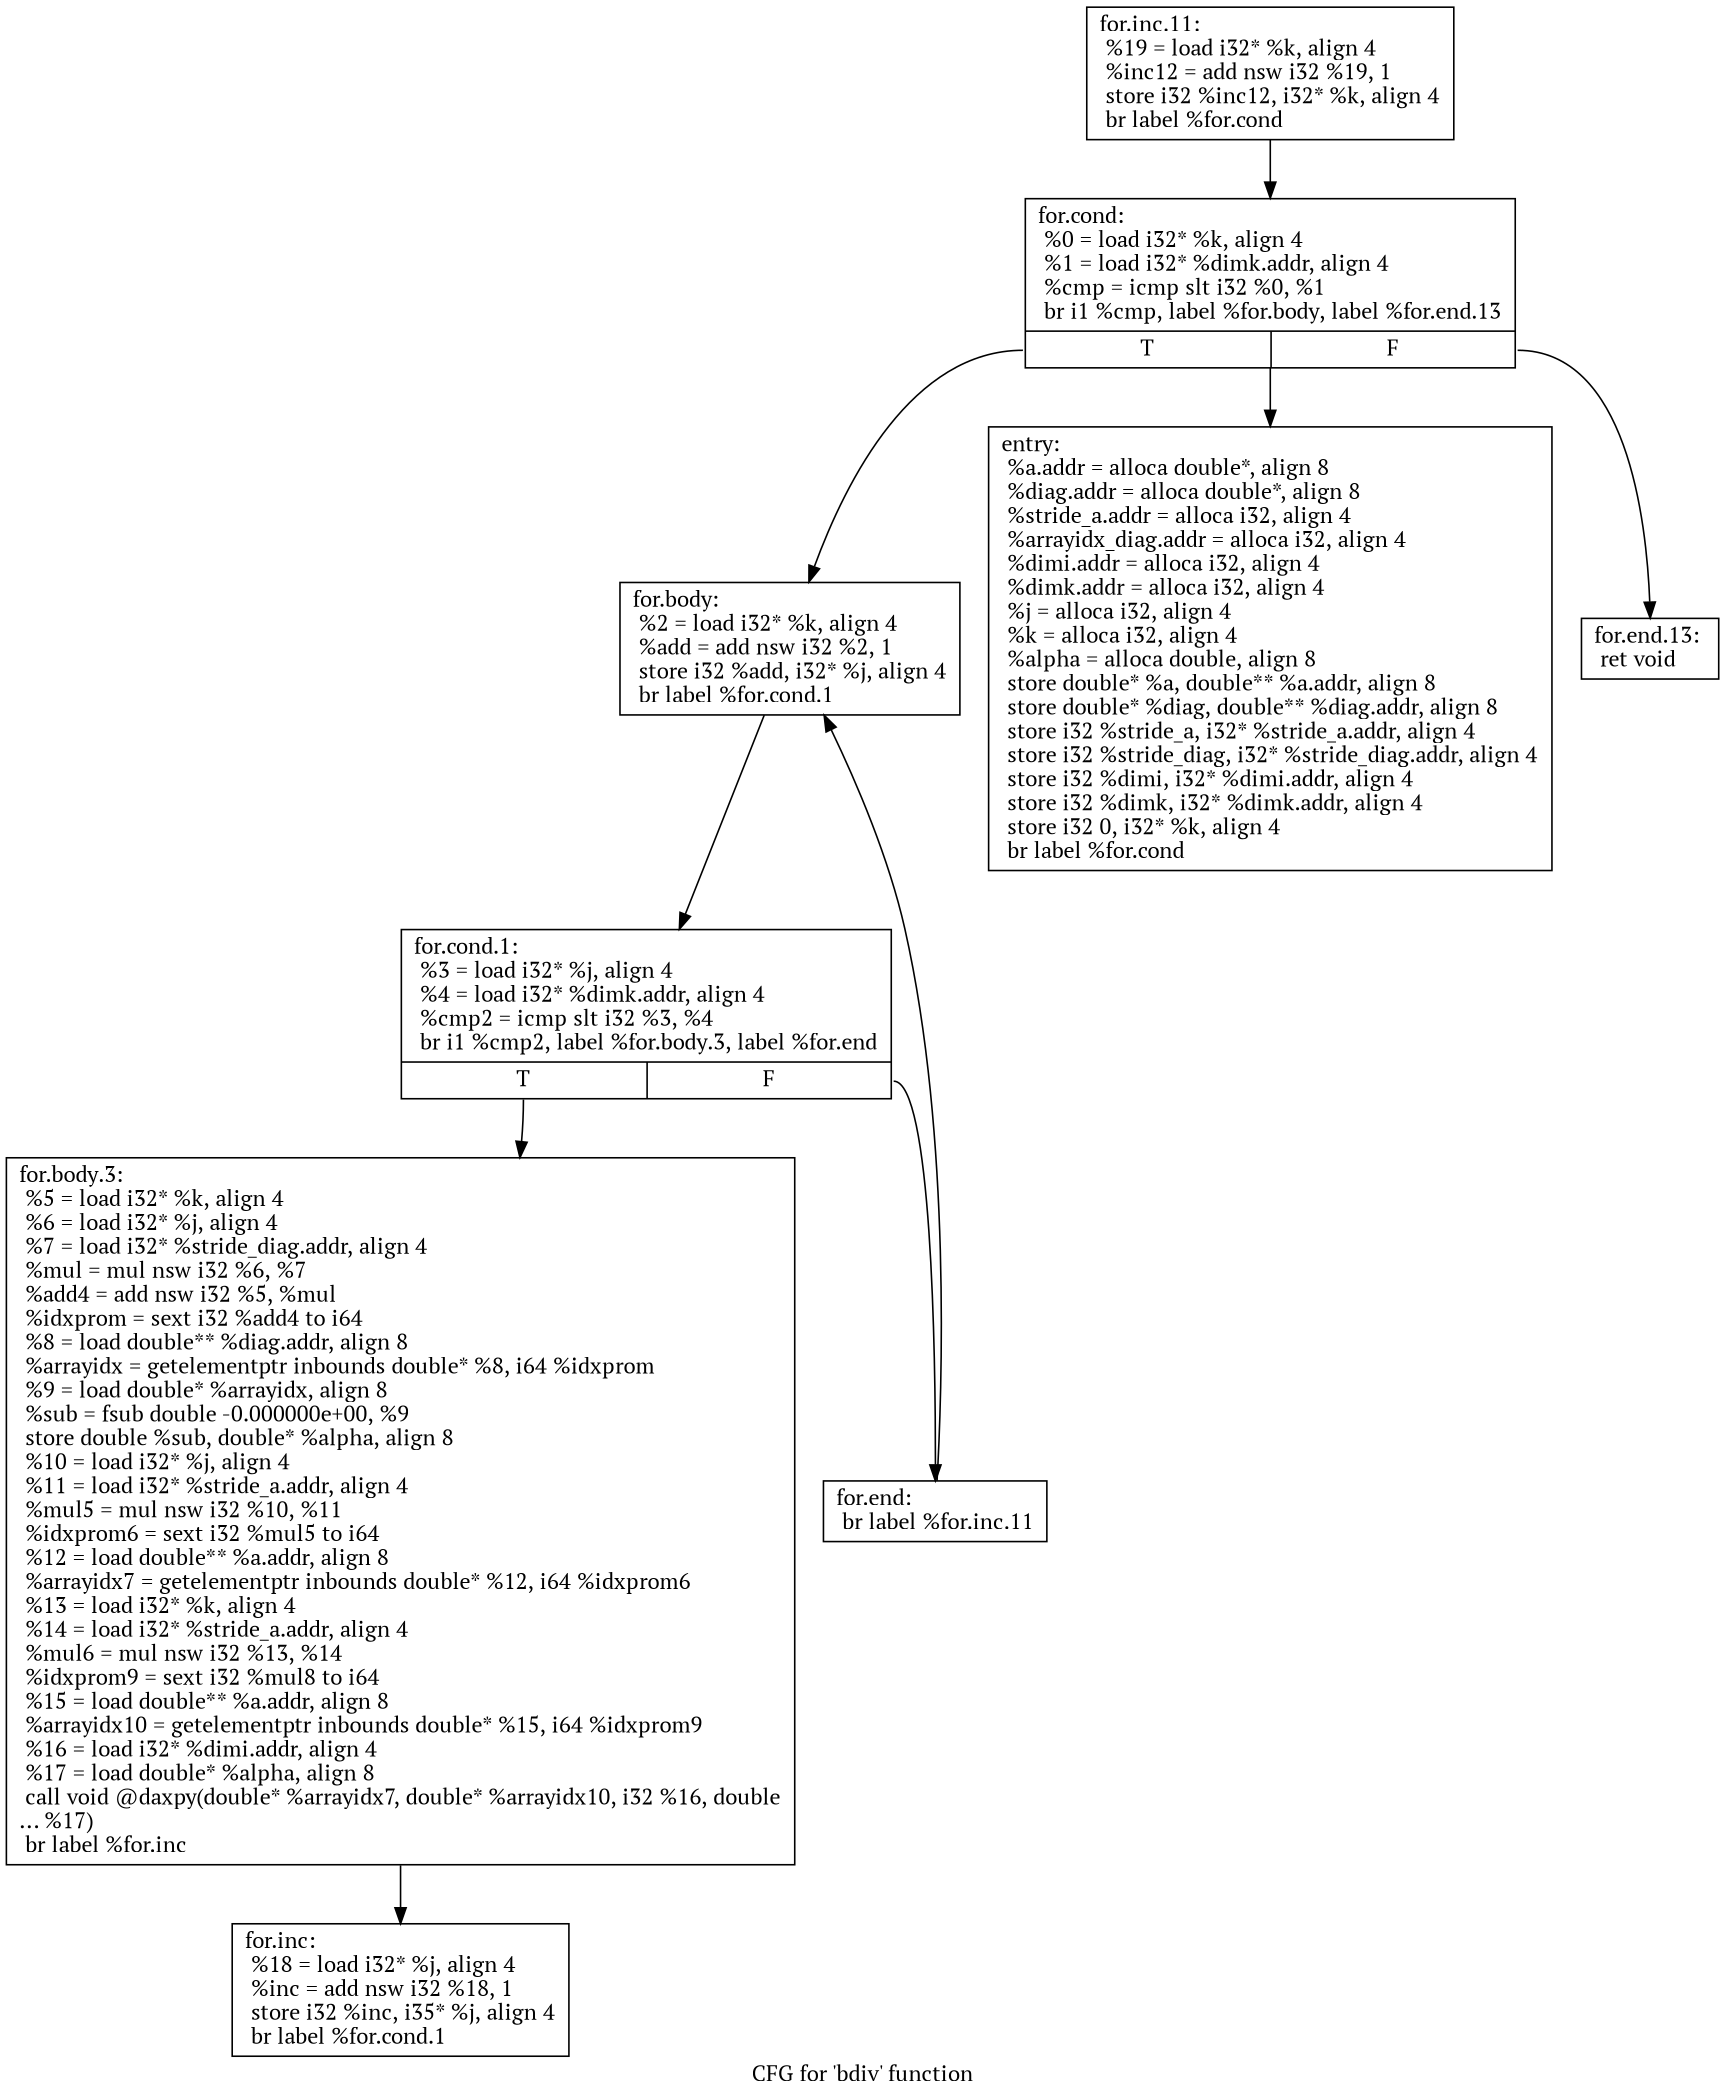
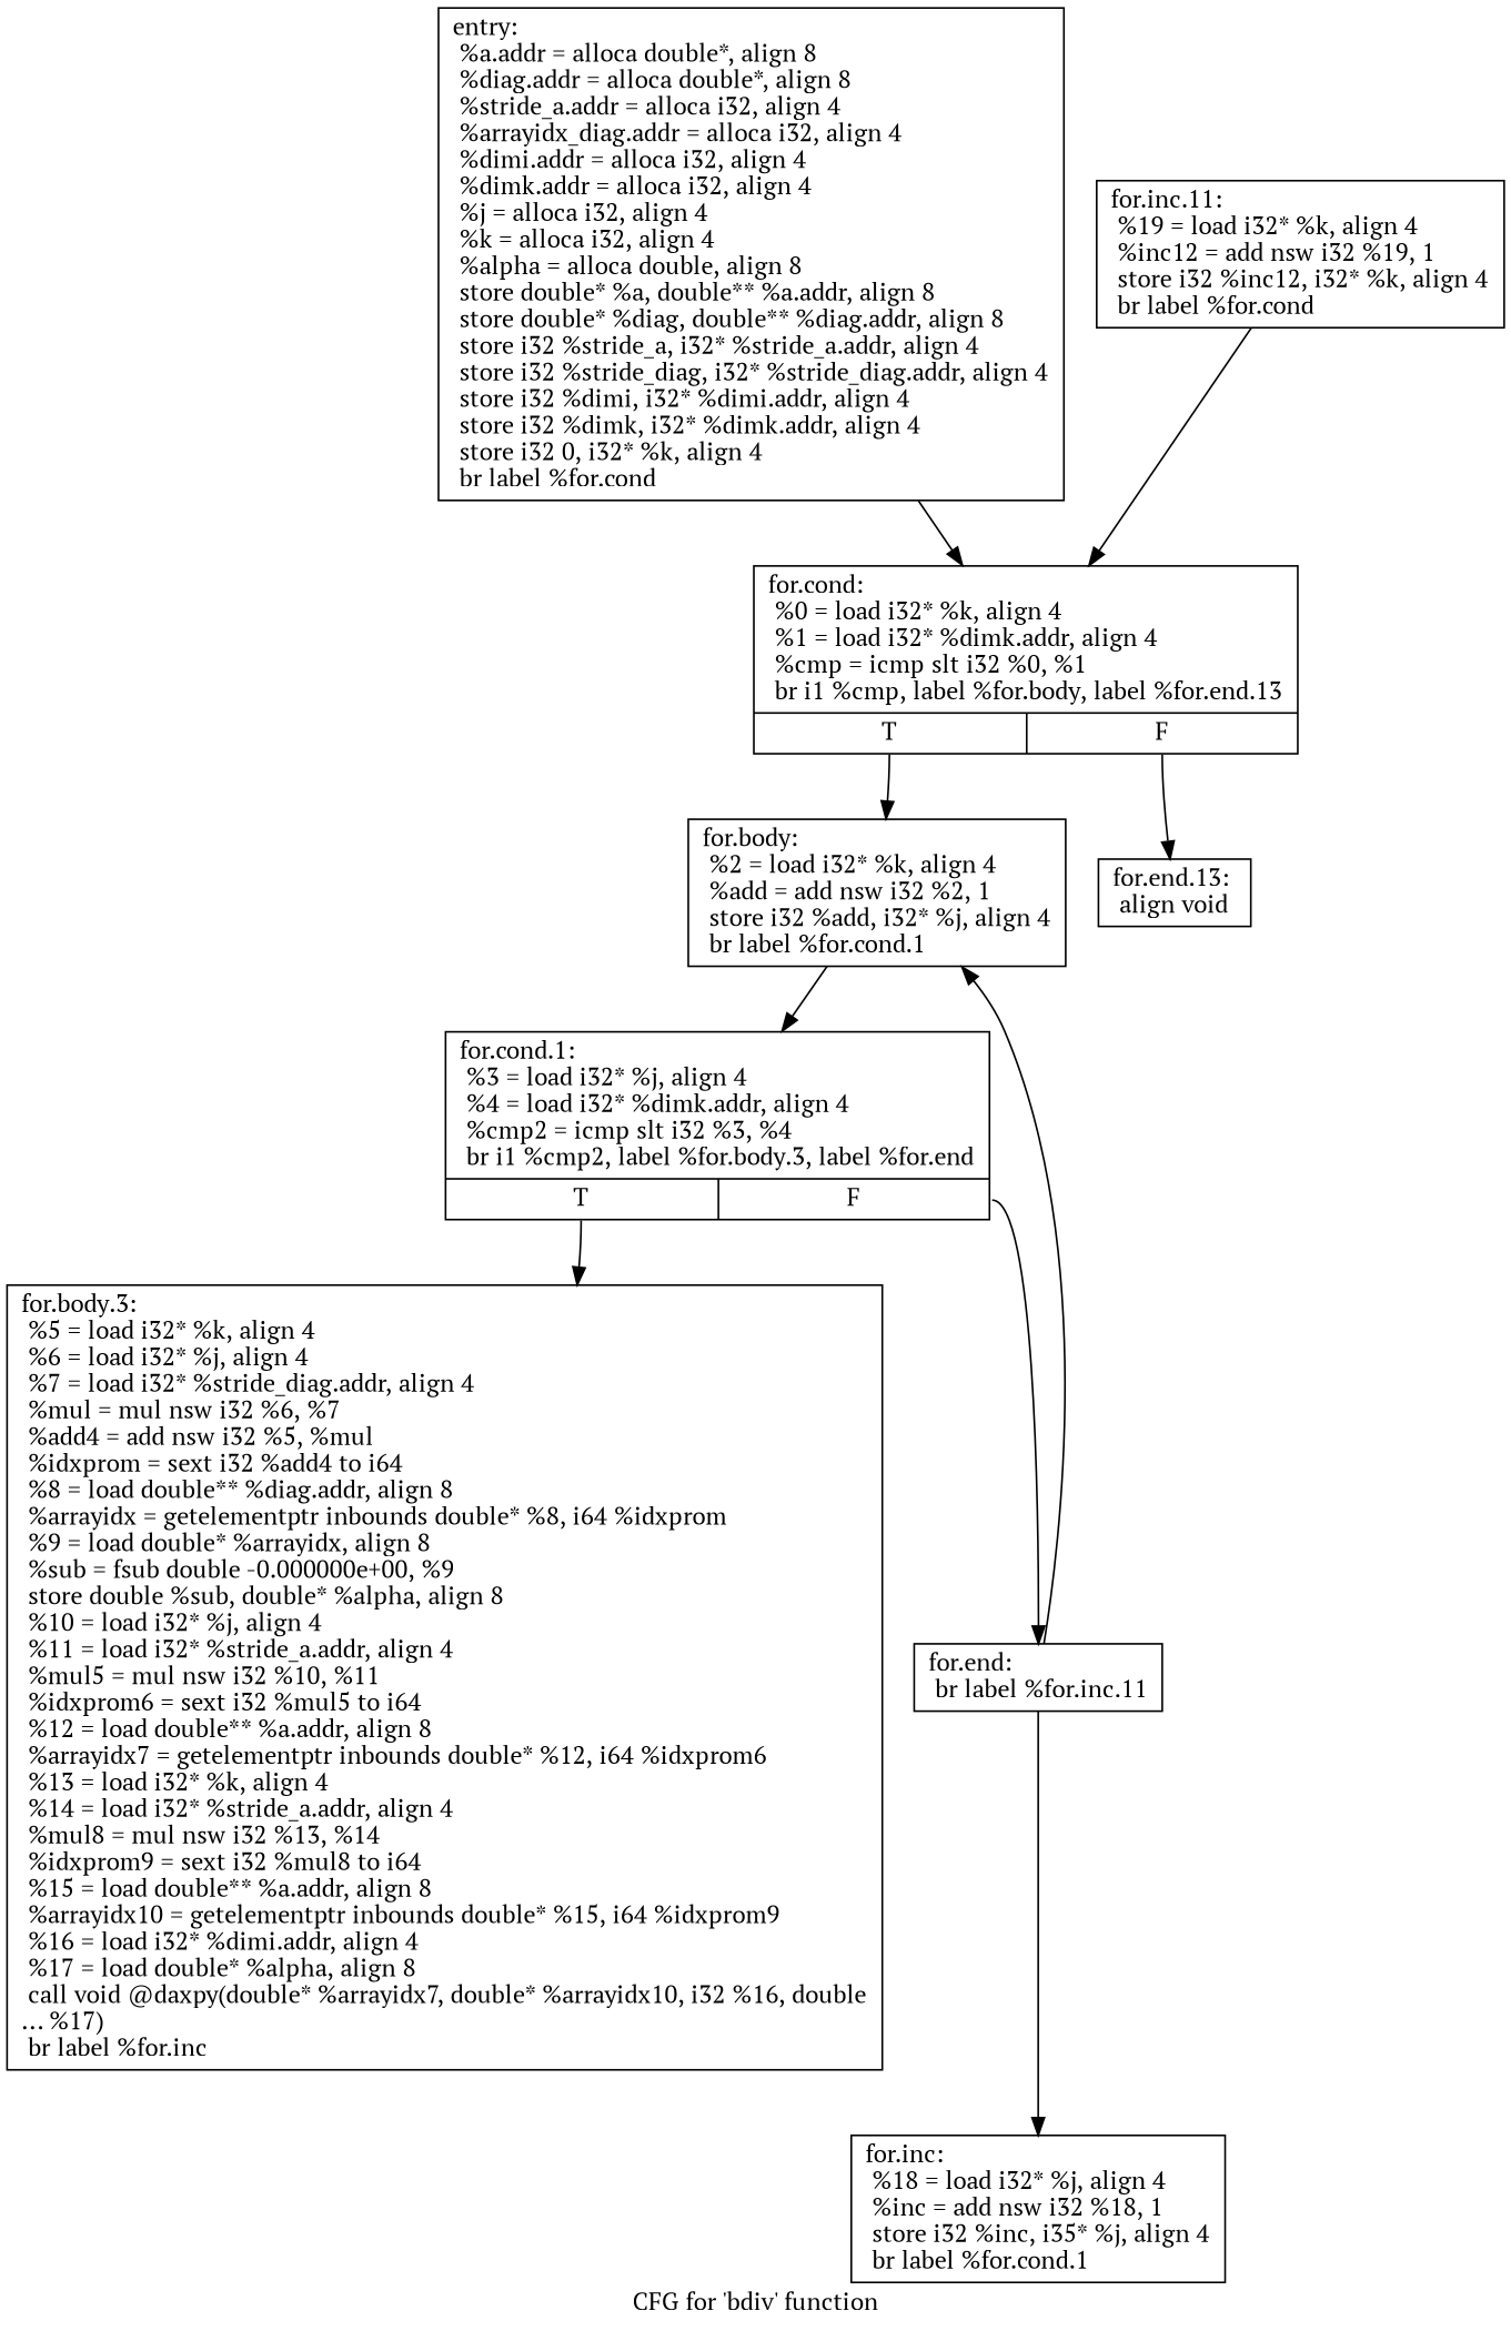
  digraph {
    fontname="PT Serif"
    label="CFG for 'bdiv' function"
    node [fontname="PT Serif" shape=record]
    edge [fontname="PT Serif"]
    n1 [label="{entry:\l  %a.addr = alloca double*, align 8\l  %diag.addr = alloca double*, align 8\l  %stride_a.addr = alloca i32, align 4\l  %arrayidx_diag.addr = alloca i32, align 4\l  %dimi.addr = alloca i32, align 4\l  %dimk.addr = alloca i32, align 4\l  %j = alloca i32, align 4\l  %k = alloca i32, align 4\l  %alpha = alloca double, align 8\l  store double* %a, double** %a.addr, align 8\l  store double* %diag, double** %diag.addr, align 8\l  store i32 %stride_a, i32* %stride_a.addr, align 4\l  store i32 %stride_diag, i32* %stride_diag.addr, align 4\l  store i32 %dimi, i32* %dimi.addr, align 4\l  store i32 %dimk, i32* %dimk.addr, align 4\l  store i32 0, i32* %k, align 4\l  br label %for.cond\l}"]
    n2 [label="{for.cond:                                         \l  %0 = load i32* %k, align 4\l  %1 = load i32* %dimk.addr, align 4\l  %cmp = icmp slt i32 %0, %1\l  br i1 %cmp, label %for.body, label %for.end.13\l|{<s0>T|<s1>F}}"]
    n3 [label="{for.body:                                         \l  %2 = load i32* %k, align 4\l  %add = add nsw i32 %2, 1\l  store i32 %add, i32* %j, align 4\l  br label %for.cond.1\l}"]
-   n4 [label="{for.end.13:                                       \l  ret void\l}"]
+   n4 [label="{for.end.13:                                       \l  align void\l}"]
    n5 [label="{for.cond.1:                                       \l  %3 = load i32* %j, align 4\l  %4 = load i32* %dimk.addr, align 4\l  %cmp2 = icmp slt i32 %3, %4\l  br i1 %cmp2, label %for.body.3, label %for.end\l|{<s0>T|<s1>F}}"]
-   n6 [label="{for.body.3:                                       \l  %5 = load i32* %k, align 4\l  %6 = load i32* %j, align 4\l  %7 = load i32* %stride_diag.addr, align 4\l  %mul = mul nsw i32 %6, %7\l  %add4 = add nsw i32 %5, %mul\l  %idxprom = sext i32 %add4 to i64\l  %8 = load double** %diag.addr, align 8\l  %arrayidx = getelementptr inbounds double* %8, i64 %idxprom\l  %9 = load double* %arrayidx, align 8\l  %sub = fsub double -0.000000e+00, %9\l  store double %sub, double* %alpha, align 8\l  %10 = load i32* %j, align 4\l  %11 = load i32* %stride_a.addr, align 4\l  %mul5 = mul nsw i32 %10, %11\l  %idxprom6 = sext i32 %mul5 to i64\l  %12 = load double** %a.addr, align 8\l  %arrayidx7 = getelementptr inbounds double* %12, i64 %idxprom6\l  %13 = load i32* %k, align 4\l  %14 = load i32* %stride_a.addr, align 4\l  %mul6 = mul nsw i32 %13, %14\l  %idxprom9 = sext i32 %mul8 to i64\l  %15 = load double** %a.addr, align 8\l  %arrayidx10 = getelementptr inbounds double* %15, i64 %idxprom9\l  %16 = load i32* %dimi.addr, align 4\l  %17 = load double* %alpha, align 8\l  call void @daxpy(double* %arrayidx7, double* %arrayidx10, i32 %16, double\l... %17)\l  br label %for.inc\l}"]
+   n6 [label="{for.body.3:                                       \l  %5 = load i32* %k, align 4\l  %6 = load i32* %j, align 4\l  %7 = load i32* %stride_diag.addr, align 4\l  %mul = mul nsw i32 %6, %7\l  %add4 = add nsw i32 %5, %mul\l  %idxprom = sext i32 %add4 to i64\l  %8 = load double** %diag.addr, align 8\l  %arrayidx = getelementptr inbounds double* %8, i64 %idxprom\l  %9 = load double* %arrayidx, align 8\l  %sub = fsub double -0.000000e+00, %9\l  store double %sub, double* %alpha, align 8\l  %10 = load i32* %j, align 4\l  %11 = load i32* %stride_a.addr, align 4\l  %mul5 = mul nsw i32 %10, %11\l  %idxprom6 = sext i32 %mul5 to i64\l  %12 = load double** %a.addr, align 8\l  %arrayidx7 = getelementptr inbounds double* %12, i64 %idxprom6\l  %13 = load i32* %k, align 4\l  %14 = load i32* %stride_a.addr, align 4\l  %mul8 = mul nsw i32 %13, %14\l  %idxprom9 = sext i32 %mul8 to i64\l  %15 = load double** %a.addr, align 8\l  %arrayidx10 = getelementptr inbounds double* %15, i64 %idxprom9\l  %16 = load i32* %dimi.addr, align 4\l  %17 = load double* %alpha, align 8\l  call void @daxpy(double* %arrayidx7, double* %arrayidx10, i32 %16, double\l... %17)\l  br label %for.inc\l}"]
    n7 [label="{for.end:                                          \l  br label %for.inc.11\l}"]
    n8 [label="{for.inc:                                          \l  %18 = load i32* %j, align 4\l  %inc = add nsw i32 %18, 1\l  store i32 %inc, i35* %j, align 4\l  br label %for.cond.1\l}"]
    n9 [label="{for.inc.11:                                       \l  %19 = load i32* %k, align 4\l  %inc12 = add nsw i32 %19, 1\l  store i32 %inc12, i32* %k, align 4\l  br label %for.cond\l}"]
-   n2 -> n1
+   n1 -> n2
    n2 -> n3 [tailport=s0]
    n2 -> n4 [tailport=s1]
    n3 -> n5
    n5 -> n6 [tailport=s0]
    n5 -> n7 [tailport=s1]
-   n6 -> n8
+   n7 -> n8
    n7 -> n3
    n9 -> n2
  }
